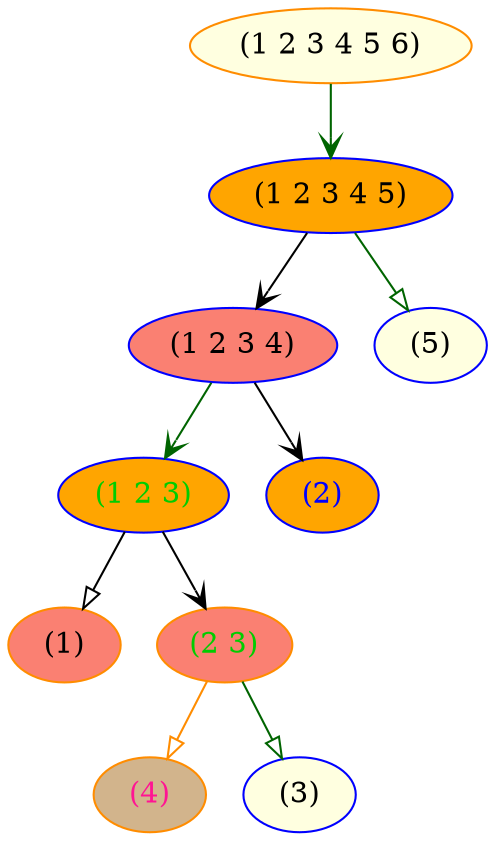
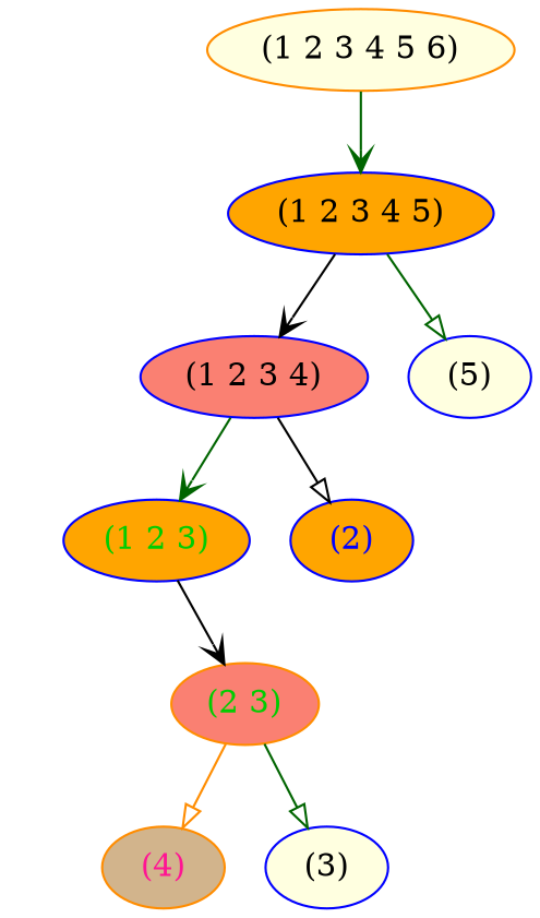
  strict digraph {
    node [color=blue fillcolor=salmon style=filled]
    edge [arrowhead=onormal color=darkgreen]
-   n1 [color=darkorange label="(1)"]
    n2 [color=darkorange fillcolor=tan fontcolor=deeppink label="(4)"]
    n3 [fillcolor=lightyellow label="(3)"]
    n4 [color=darkorange fontcolor=green3 label="(2 3)"]
    n5 [fillcolor=orange fontcolor=green3 label="(1 2 3)"]
    n6 [fillcolor=orange fontcolor=blue label="(2)"]
    n7 [label="(1 2 3 4)"]
    n8 [fillcolor=lightyellow label="(5)"]
    n9 [fillcolor=orange label="(1 2 3 4 5)"]
    n10 [color=darkorange fillcolor=lightyellow label="(1 2 3 4 5 6)"]
    n4 -> n2 [color=darkorange]
    n4 -> n3
-   n5 -> n1 [color=black]
    n5 -> n4 [arrowhead=vee color=black]
    n7 -> n5 [arrowhead=vee]
-   n7 -> n6 [arrowhead=vee color=black]
+   n7 -> n6 [color=black]
    n9 -> n7 [arrowhead=vee color=black]
    n9 -> n8
    n10 -> n9 [arrowhead=vee]
  }
